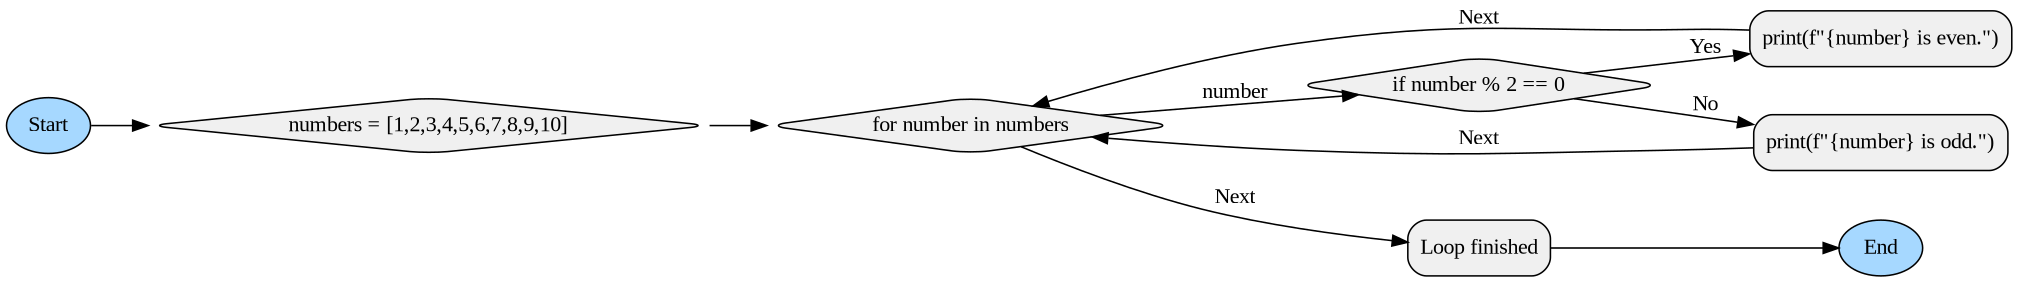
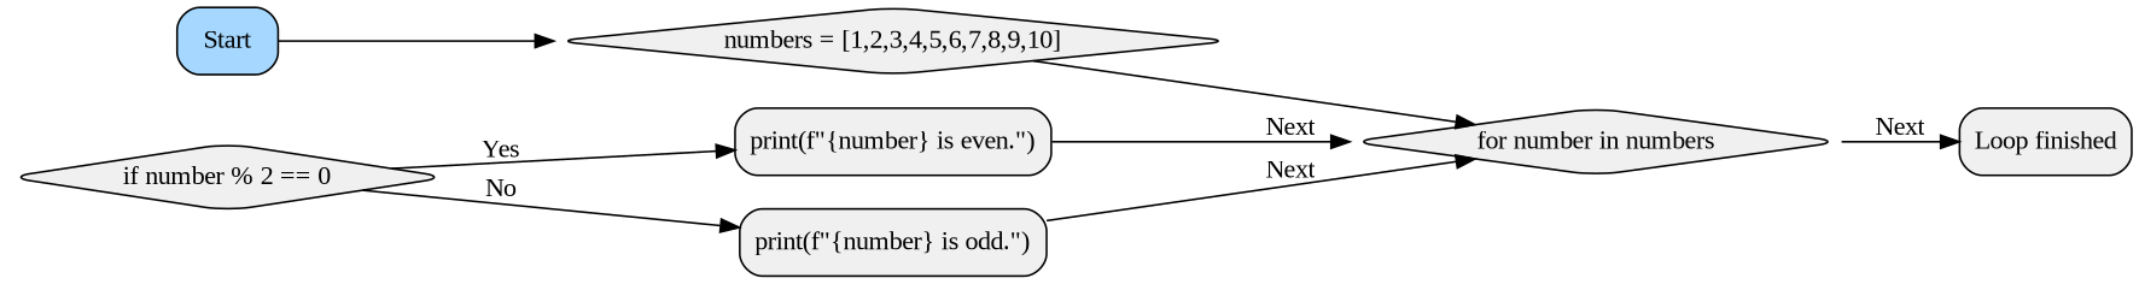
  digraph {
    fontname="Liberation Serif"
    rankdir=LR
    node [fillcolor="#f0f0f0" fontname="Liberation Serif" shape=diamond style="rounded,filled"]
    edge [fontname="Liberation Serif"]
-   n1 [fillcolor="#a6d8ff" label=Start shape=ellipse]
+   n1 [fillcolor="#a6d8ff" label=Start shape=box]
    n2 [label="numbers = [1,2,3,4,5,6,7,8,9,10]"]
    n3 [label="for number in numbers"]
    n4 [label="if number % 2 == 0"]
    n5 [label="Loop finished" shape=box]
    n6 [label="print(f\"{number} is even.\")" shape=box]
    n7 [label="print(f\"{number} is odd.\")" shape=box]
-   n8 [fillcolor="#a6d8ff" label=End shape=ellipse]
    n1 -> n2
    n2 -> n3
-   n3 -> n4 [label=number]
    n3 -> n5 [label=Next]
    n4 -> n6 [label=Yes]
    n4 -> n7 [label=No]
-   n5 -> n8
    n6 -> n3 [label=Next]
    n7 -> n3 [label=Next]
  }
